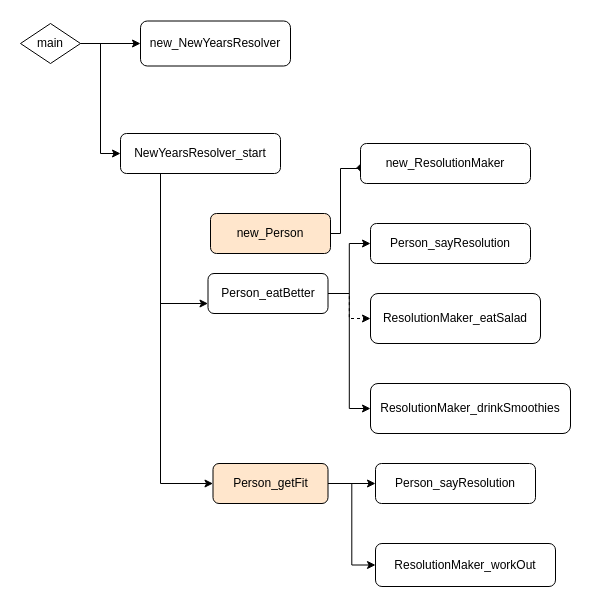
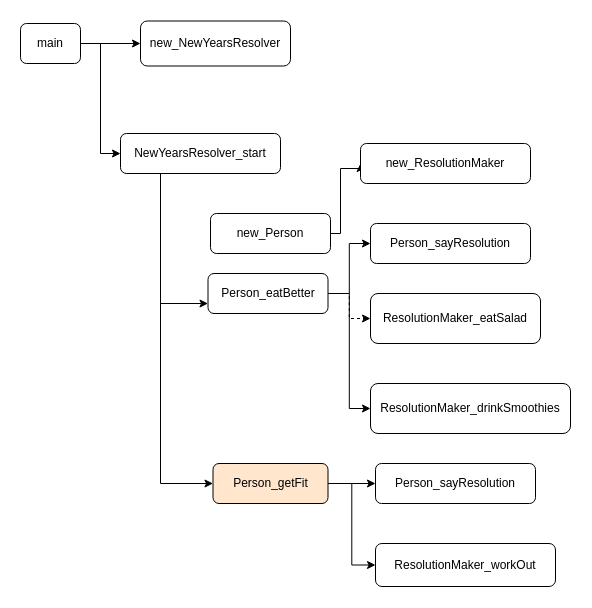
  <mxCell id="0" />
  <mxCell id="1" parent="0" />
  <mxCell id="2" style="edgeStyle=orthogonalEdgeStyle;rounded=0;orthogonalLoop=1;jettySize=auto;html=1;entryX=0;entryY=0.5;entryDx=0;entryDy=0;" edge="1" parent="1" source="4" target="9"><mxGeometry relative="1" as="geometry" /></mxCell>
  <mxCell id="3" style="edgeStyle=orthogonalEdgeStyle;rounded=0;orthogonalLoop=1;jettySize=auto;html=1;entryX=0;entryY=0.5;entryDx=0;entryDy=0;" edge="1" parent="1" source="4" target="10"><mxGeometry relative="1" as="geometry" /></mxCell>
- <mxCell id="4" value="main" style="rhombus;whiteSpace=wrap;html=1;fontSize=12;glass=0;strokeWidth=1;shadow=0;" parent="1" vertex="1"><mxGeometry x="20" y="23" width="60" height="40" as="geometry" /></mxCell>
- <mxCell id="5" style="edgeStyle=orthogonalEdgeStyle;rounded=0;orthogonalLoop=1;jettySize=auto;html=1;entryX=0;entryY=0.5;entryDx=0;entryDy=0;endArrow=diamond;" edge="1" parent="1" source="6" target="15"><mxGeometry relative="1" as="geometry"><Array as="points"><mxPoint x="340" y="233" /><mxPoint x="340" y="168" /></Array></mxGeometry></mxCell>
- <mxCell id="6" value="new_Person" style="rounded=1;whiteSpace=wrap;html=1;fontSize=12;glass=0;strokeWidth=1;shadow=0;fillColor=#ffe6cc;" parent="1" vertex="1"><mxGeometry x="210" y="213" width="120" height="40" as="geometry" /></mxCell>
+ <mxCell id="4" value="main" style="rounded=1;whiteSpace=wrap;html=1;fontSize=12;glass=0;strokeWidth=1;shadow=0;" parent="1" vertex="1"><mxGeometry x="20" y="23" width="60" height="40" as="geometry" /></mxCell>
+ <mxCell id="5" style="edgeStyle=orthogonalEdgeStyle;rounded=0;orthogonalLoop=1;jettySize=auto;html=1;entryX=0;entryY=0.5;entryDx=0;entryDy=0;" edge="1" parent="1" source="6" target="15"><mxGeometry relative="1" as="geometry"><Array as="points"><mxPoint x="340" y="233" /><mxPoint x="340" y="168" /></Array></mxGeometry></mxCell>
+ <mxCell id="6" value="new_Person" style="rounded=1;whiteSpace=wrap;html=1;fontSize=12;glass=0;strokeWidth=1;shadow=0;" parent="1" vertex="1"><mxGeometry x="210" y="213" width="120" height="40" as="geometry" /></mxCell>
  <mxCell id="7" style="edgeStyle=orthogonalEdgeStyle;rounded=0;orthogonalLoop=1;jettySize=auto;html=1;entryX=0;entryY=0.75;entryDx=0;entryDy=0;" edge="1" parent="1" source="9" target="14"><mxGeometry relative="1" as="geometry"><Array as="points"><mxPoint x="160" y="303" /></Array></mxGeometry></mxCell>
  <mxCell id="8" style="edgeStyle=orthogonalEdgeStyle;rounded=0;orthogonalLoop=1;jettySize=auto;html=1;exitX=0.25;exitY=1;exitDx=0;exitDy=0;entryX=0;entryY=0.5;entryDx=0;entryDy=0;" edge="1" parent="1" source="9" target="21"><mxGeometry relative="1" as="geometry" /></mxCell>
  <mxCell id="9" value="NewYearsResolver_start" style="rounded=1;whiteSpace=wrap;html=1;fontSize=12;glass=0;strokeWidth=1;shadow=0;" parent="1" vertex="1"><mxGeometry x="120" y="133" width="160" height="40" as="geometry" /></mxCell>
  <mxCell id="10" value="new_NewYearsResolver" style="rounded=1;whiteSpace=wrap;html=1;" vertex="1" parent="1"><mxGeometry x="140" y="20.5" width="150" height="45" as="geometry" /></mxCell>
  <mxCell id="11" style="edgeStyle=orthogonalEdgeStyle;rounded=0;orthogonalLoop=1;jettySize=auto;html=1;entryX=0;entryY=0.5;entryDx=0;entryDy=0;" edge="1" parent="1" source="14" target="16"><mxGeometry relative="1" as="geometry" /></mxCell>
  <mxCell id="12" style="edgeStyle=orthogonalEdgeStyle;rounded=0;orthogonalLoop=1;jettySize=auto;html=1;dashed=1;" edge="1" parent="1" source="14" target="17"><mxGeometry relative="1" as="geometry" /></mxCell>
  <mxCell id="13" style="edgeStyle=orthogonalEdgeStyle;rounded=0;orthogonalLoop=1;jettySize=auto;html=1;entryX=0;entryY=0.5;entryDx=0;entryDy=0;" edge="1" parent="1" source="14" target="18"><mxGeometry relative="1" as="geometry" /></mxCell>
  <mxCell id="14" value="Person_eatBetter" style="rounded=1;whiteSpace=wrap;html=1;" vertex="1" parent="1"><mxGeometry x="207.5" y="273" width="120" height="40" as="geometry" /></mxCell>
  <mxCell id="15" value="new_ResolutionMaker" style="rounded=1;whiteSpace=wrap;html=1;" vertex="1" parent="1"><mxGeometry x="360" y="143" width="170" height="40" as="geometry" /></mxCell>
  <mxCell id="16" value="Person_sayResolution" style="rounded=1;whiteSpace=wrap;html=1;" vertex="1" parent="1"><mxGeometry x="370" y="223" width="160" height="40" as="geometry" /></mxCell>
  <mxCell id="17" value="ResolutionMaker_eatSalad" style="rounded=1;whiteSpace=wrap;html=1;" vertex="1" parent="1"><mxGeometry x="370" y="293" width="170" height="50" as="geometry" /></mxCell>
  <mxCell id="18" value="ResolutionMaker_drinkSmoothies" style="rounded=1;whiteSpace=wrap;html=1;" vertex="1" parent="1"><mxGeometry x="370" y="383" width="200" height="50" as="geometry" /></mxCell>
  <mxCell id="19" style="edgeStyle=orthogonalEdgeStyle;rounded=0;orthogonalLoop=1;jettySize=auto;html=1;exitX=1;exitY=0.5;exitDx=0;exitDy=0;entryX=0;entryY=0.5;entryDx=0;entryDy=0;" edge="1" parent="1" source="21" target="22"><mxGeometry relative="1" as="geometry" /></mxCell>
  <mxCell id="20" style="edgeStyle=orthogonalEdgeStyle;rounded=0;orthogonalLoop=1;jettySize=auto;html=1;exitX=1;exitY=0.5;exitDx=0;exitDy=0;entryX=0;entryY=0.5;entryDx=0;entryDy=0;" edge="1" parent="1" source="21" target="23"><mxGeometry relative="1" as="geometry" /></mxCell>
  <mxCell id="21" value="Person_getFit" style="rounded=1;whiteSpace=wrap;html=1;fillColor=#ffe6cc;" vertex="1" parent="1"><mxGeometry x="212.5" y="463" width="115" height="40" as="geometry" /></mxCell>
  <mxCell id="22" value="Person_sayResolution" style="rounded=1;whiteSpace=wrap;html=1;" vertex="1" parent="1"><mxGeometry x="375" y="463" width="160" height="40" as="geometry" /></mxCell>
  <mxCell id="23" value="ResolutionMaker_workOut" style="rounded=1;whiteSpace=wrap;html=1;" vertex="1" parent="1"><mxGeometry x="375" y="543" width="180" height="43" as="geometry" /></mxCell>
